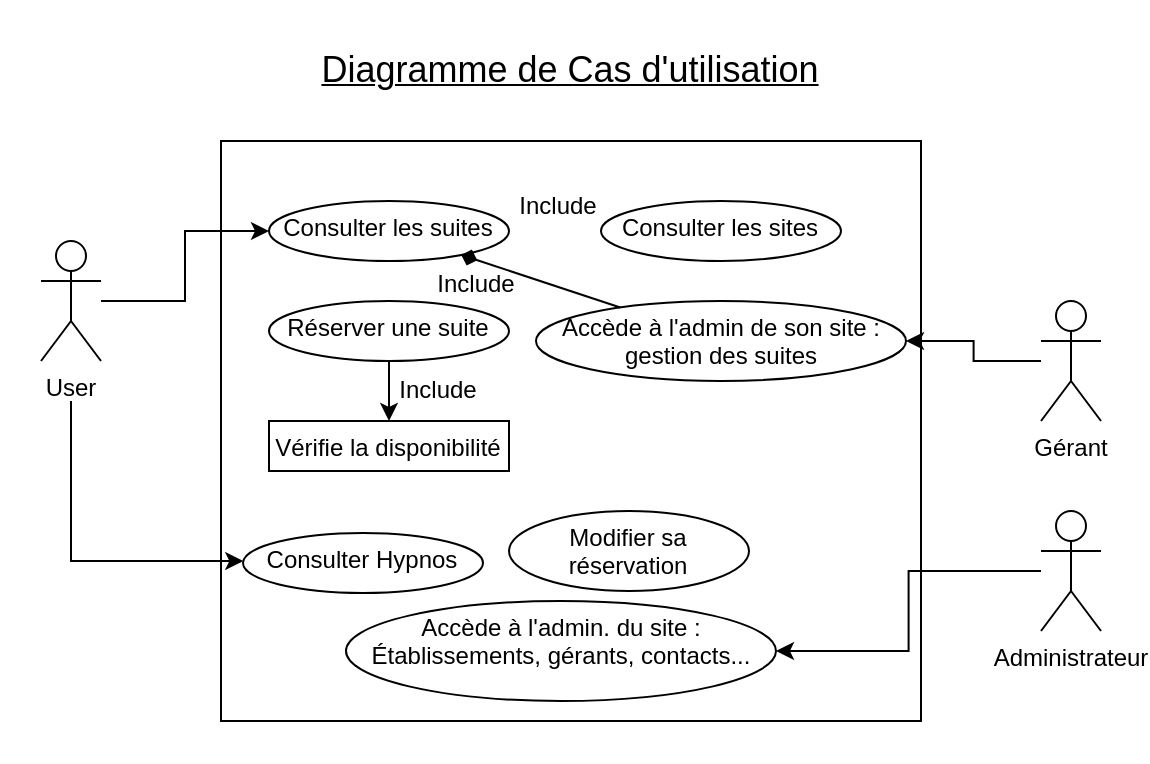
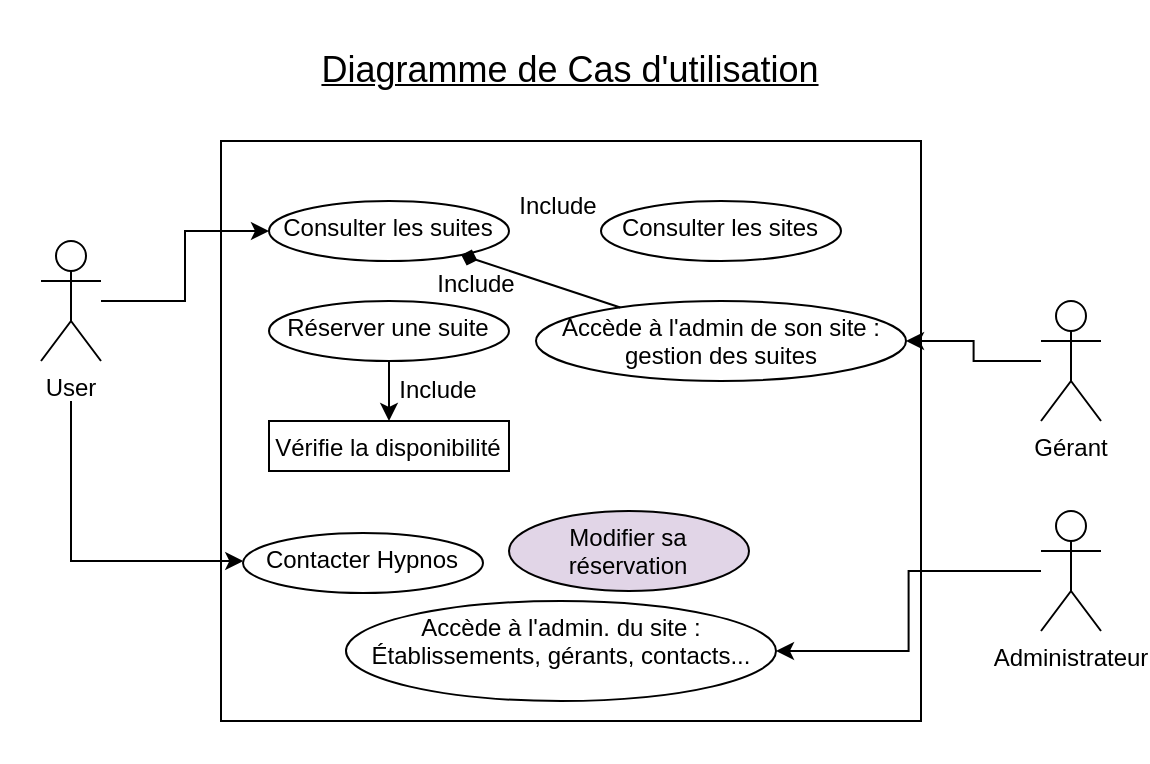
  <mxCell id="0" />
  <mxCell id="1" parent="0" />
  <mxCell id="2" value="" style="rounded=0;whiteSpace=wrap;html=1;" vertex="1" parent="1"><mxGeometry x="110" y="70" width="350" height="290" as="geometry" /></mxCell>
  <mxCell id="3" value="User" style="shape=umlActor;verticalLabelPosition=bottom;verticalAlign=top;html=1;outlineConnect=0;" vertex="1" parent="1"><mxGeometry x="20" y="120" width="30" height="60" as="geometry" /></mxCell>
  <mxCell id="4" value="" style="edgeStyle=orthogonalEdgeStyle;rounded=0;orthogonalLoop=1;jettySize=auto;html=1;" edge="1" parent="1" source="5" target="17"><mxGeometry relative="1" as="geometry" /></mxCell>
  <mxCell id="5" value="Gérant" style="shape=umlActor;verticalLabelPosition=bottom;verticalAlign=top;html=1;outlineConnect=0;" vertex="1" parent="1"><mxGeometry x="520" y="150" width="30" height="60" as="geometry" /></mxCell>
  <mxCell id="6" value="" style="edgeStyle=orthogonalEdgeStyle;rounded=0;orthogonalLoop=1;jettySize=auto;html=1;" edge="1" parent="1" source="7" target="16"><mxGeometry relative="1" as="geometry" /></mxCell>
  <mxCell id="7" value="Administrateur" style="shape=umlActor;verticalLabelPosition=bottom;verticalAlign=top;html=1;outlineConnect=0;" vertex="1" parent="1"><mxGeometry x="520" y="255" width="30" height="60" as="geometry" /></mxCell>
  <mxCell id="8" value="Consulter les suites" style="ellipse;whiteSpace=wrap;html=1;verticalAlign=top;" vertex="1" parent="1"><mxGeometry x="134" y="100" width="120" height="30" as="geometry" /></mxCell>
  <mxCell id="9" value="" style="edgeStyle=orthogonalEdgeStyle;rounded=0;orthogonalLoop=1;jettySize=auto;html=1;" edge="1" parent="1" source="3" target="8"><mxGeometry relative="1" as="geometry" /></mxCell>
  <mxCell id="10" value="" style="edgeStyle=orthogonalEdgeStyle;rounded=0;orthogonalLoop=1;jettySize=auto;html=1;" edge="1" parent="1" source="11" target="12"><mxGeometry relative="1" as="geometry" /></mxCell>
  <mxCell id="11" value="Réserver une suite" style="ellipse;whiteSpace=wrap;html=1;verticalAlign=top;" vertex="1" parent="1"><mxGeometry x="134" y="150" width="120" height="30" as="geometry" /></mxCell>
  <mxCell id="12" value="Vérifie la disponibilité" style="whiteSpace=wrap;html=1;verticalAlign=top;" vertex="1" parent="1"><mxGeometry x="134" y="210" width="120" height="25" as="geometry" /></mxCell>
  <mxCell id="13" value="Include" style="text;html=1;strokeColor=none;fillColor=none;align=center;verticalAlign=middle;whiteSpace=wrap;rounded=0;" vertex="1" parent="1"><mxGeometry x="189" y="180" width="60" height="30" as="geometry" /></mxCell>
- <mxCell id="14" value="Consulter Hypnos" style="ellipse;whiteSpace=wrap;html=1;verticalAlign=top;" vertex="1" parent="1"><mxGeometry x="121" y="266" width="120" height="30" as="geometry" /></mxCell>
+ <mxCell id="14" value="Contacter Hypnos" style="ellipse;whiteSpace=wrap;html=1;verticalAlign=top;" vertex="1" parent="1"><mxGeometry x="121" y="266" width="120" height="30" as="geometry" /></mxCell>
  <mxCell id="15" value="" style="edgeStyle=orthogonalEdgeStyle;rounded=0;orthogonalLoop=1;jettySize=auto;html=1;" edge="1" parent="1" target="14"><mxGeometry relative="1" as="geometry"><mxPoint x="35" y="200" as="sourcePoint" /><Array as="points"><mxPoint x="35" y="280" /></Array></mxGeometry></mxCell>
  <mxCell id="16" value="&lt;div&gt;Accède à l'admin. du site :&lt;/div&gt;&lt;div&gt;Établissements, gérants, contacts...&lt;br&gt;&lt;/div&gt;" style="ellipse;whiteSpace=wrap;html=1;verticalAlign=top;" vertex="1" parent="1"><mxGeometry x="172.5" y="300" width="215" height="50" as="geometry" /></mxCell>
  <mxCell id="17" value="Accède à l'admin de son site : gestion des suites" style="ellipse;whiteSpace=wrap;html=1;verticalAlign=top;" vertex="1" parent="1"><mxGeometry x="267.5" y="150" width="185" height="40" as="geometry" /></mxCell>
  <mxCell id="18" value="Consulter les sites" style="ellipse;whiteSpace=wrap;html=1;verticalAlign=top;" vertex="1" parent="1"><mxGeometry x="300" y="100" width="120" height="30" as="geometry" /></mxCell>
- <mxCell id="19" value="Modifier sa réservation" style="ellipse;whiteSpace=wrap;html=1;verticalAlign=top;" vertex="1" parent="1"><mxGeometry x="254" y="255" width="120" height="40" as="geometry" /></mxCell>
+ <mxCell id="19" value="Modifier sa réservation" style="ellipse;whiteSpace=wrap;html=1;verticalAlign=top;fillColor=#e1d5e7;" vertex="1" parent="1"><mxGeometry x="254" y="255" width="120" height="40" as="geometry" /></mxCell>
  <mxCell id="20" value="Include" style="text;html=1;strokeColor=none;fillColor=none;align=center;verticalAlign=middle;whiteSpace=wrap;rounded=0;" vertex="1" parent="1"><mxGeometry x="249" y="88" width="60" height="30" as="geometry" /></mxCell>
  <mxCell id="21" value="Include" style="text;html=1;strokeColor=none;fillColor=none;align=center;verticalAlign=middle;whiteSpace=wrap;rounded=0;" vertex="1" parent="1"><mxGeometry x="208" y="127" width="60" height="30" as="geometry" /></mxCell>
  <mxCell id="22" value="" style="endArrow=diamond;html=1;rounded=0;" edge="1" parent="1" source="17" target="8"><mxGeometry width="50" height="50" relative="1" as="geometry"><mxPoint x="380" y="240" as="sourcePoint" /><mxPoint x="430" y="190" as="targetPoint" /></mxGeometry></mxCell>
  <mxCell id="23" value="&lt;u&gt;&lt;font style=&quot;font-size: 18px&quot;&gt;Diagramme de Cas d'utilisation&lt;/font&gt;&lt;/u&gt;" style="text;html=1;strokeColor=none;fillColor=none;align=center;verticalAlign=middle;whiteSpace=wrap;rounded=0;" vertex="1" parent="1"><mxGeometry x="130" y="20" width="310" height="30" as="geometry" /></mxCell>
